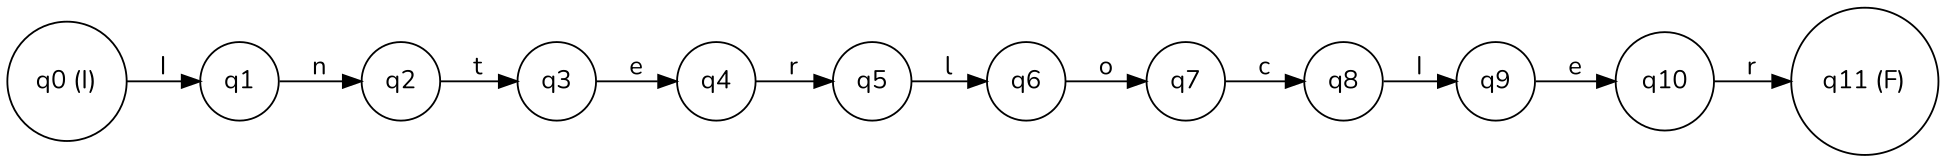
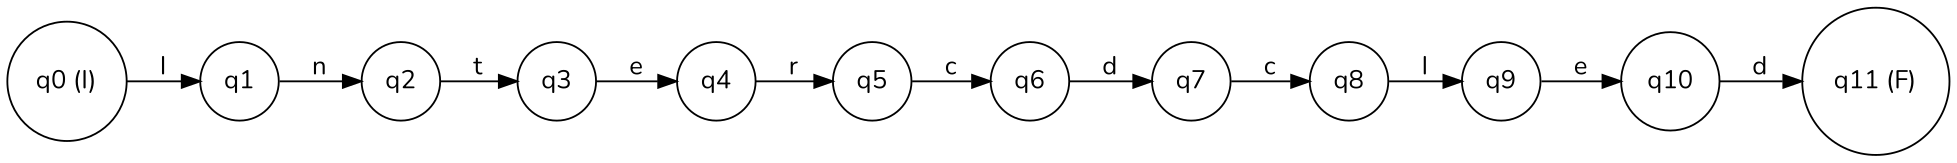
  digraph {
    fontname=Nunito
    rankdir=LR
    node [fontname=Nunito shape=circle]
    edge [fontname=Nunito]
    n1 [label="q0 (I)"]
    n2 [label=q1]
    n3 [label=q2]
    n4 [label=q3]
    n5 [label=q4]
    n6 [label=q5]
    n7 [label=q6]
    n8 [label=q7]
    n9 [label=q8]
    n10 [label=q9]
    n11 [label=q10]
    n12 [label="q11 (F)"]
    n1 -> n2 [label=I]
    n2 -> n3 [label=n]
    n3 -> n4 [label=t]
    n4 -> n5 [label=e]
    n5 -> n6 [label=r]
-   n6 -> n7 [label=l]
-   n7 -> n8 [label=o]
+   n6 -> n7 [label=c]
+   n7 -> n8 [label=d]
    n8 -> n9 [label=c]
    n9 -> n10 [label=I]
    n10 -> n11 [label=e]
-   n11 -> n12 [label=r]
+   n11 -> n12 [label=d]
  }
